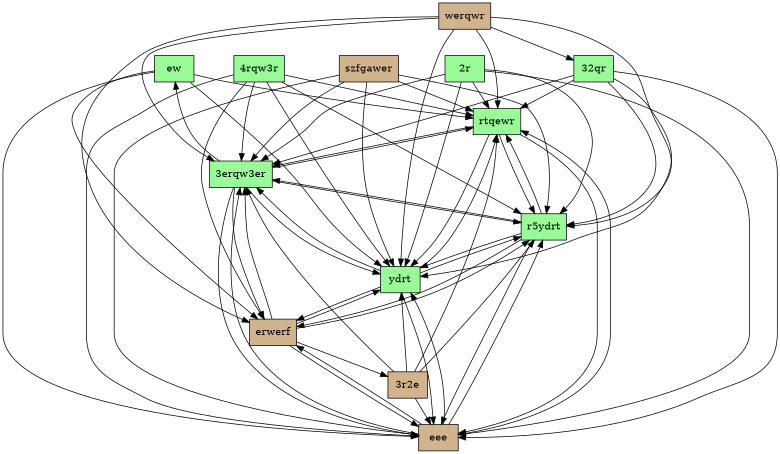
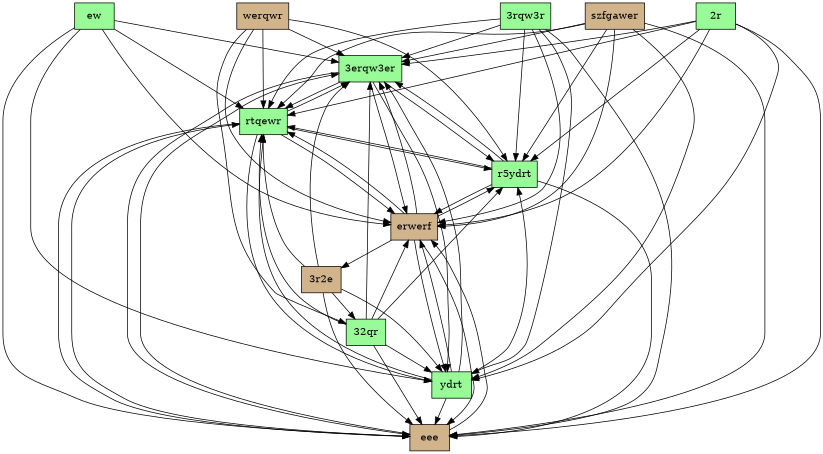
  digraph {
    rankdir=TB
    node [fillcolor=palegreen shape=box style=filled]
    edge [arrowhead=normal]
    n1 [label=ew]
    n2 [label="3erqw3er"]
    n3 [label=rtqewr]
    n4 [fillcolor=tan label=eee]
    n5 [fillcolor=tan label=erwerf]
    n6 [label=ydrt]
    n7 [label=r5ydrt]
    n8 [fillcolor=tan label="3r2e"]
    n9 [fillcolor=tan label=werqwr]
    n10 [label="32qr"]
    n11 [fillcolor=tan label=szfgawer]
-   n12 [label="4rqw3r"]
+   n12 [label="3rqw3r"]
    n13 [label="2r"]
-   n2 -> n1
+   n1 -> n2
    n1 -> n3
    n1 -> n4
    n1 -> n5
    n1 -> n6
    n2 -> n3
    n2 -> n4
    n2 -> n5
    n2 -> n6
    n2 -> n7
    n3 -> n2
    n3 -> n4
+   n3 -> n5
    n3 -> n6
    n3 -> n7
    n4 -> n2
    n4 -> n3
    n4 -> n5
-   n4 -> n6
-   n4 -> n7
    n5 -> n2
+   n5 -> n3
    n5 -> n4
    n5 -> n6
    n5 -> n7
    n5 -> n8
    n6 -> n2
    n6 -> n3
    n6 -> n4
    n6 -> n5
    n6 -> n7
    n7 -> n2
    n7 -> n3
    n7 -> n4
    n7 -> n5
-   n7 -> n6
    n8 -> n2
    n8 -> n3
    n8 -> n4
    n8 -> n6
-   n8 -> n7
+   n8 -> n10
    n9 -> n2
    n9 -> n3
    n9 -> n5
-   n9 -> n6
    n9 -> n7
    n9 -> n10
    n10 -> n2
    n10 -> n3
    n10 -> n4
+   n10 -> n5
    n10 -> n6
    n10 -> n7
    n11 -> n2
    n11 -> n3
    n11 -> n4
+   n11 -> n5
    n11 -> n6
    n11 -> n7
    n12 -> n2
    n12 -> n3
    n12 -> n4
    n12 -> n5
    n12 -> n6
    n12 -> n7
    n13 -> n2
    n13 -> n3
    n13 -> n4
+   n13 -> n5
    n13 -> n6
    n13 -> n7
  }
